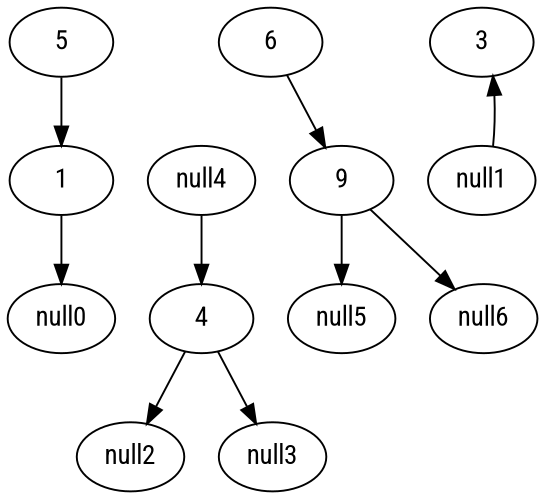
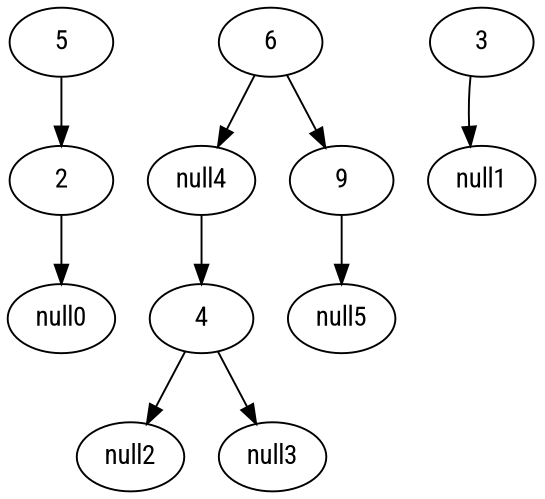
  digraph {
    fontname="Roboto Condensed"
    node [fontname="Roboto Condensed"]
    edge [fontname="Roboto Condensed"]
    5
-   1
+   1 [label=2]
    null0
    6
    null4
    9
    3
    null1
    4
    null5
-   null6
    null2
    null3
    5 -> 1
    1 -> null0
+   6 -> null4
    6 -> 9
    null4 -> 4
    9 -> null5
-   9 -> null6
-   null1 -> 3
+   3 -> null1
    4 -> null2
    4 -> null3
  }
